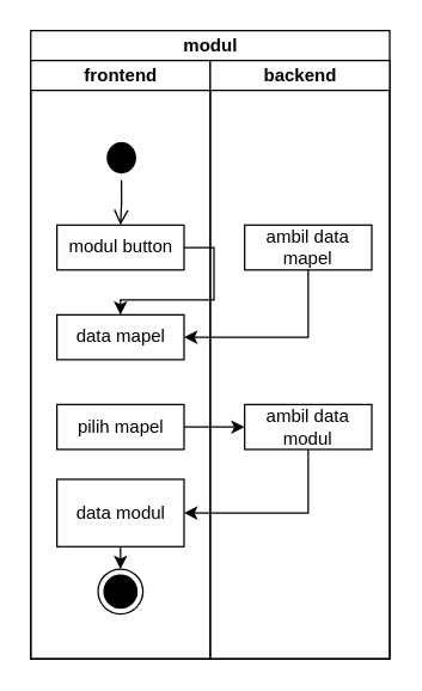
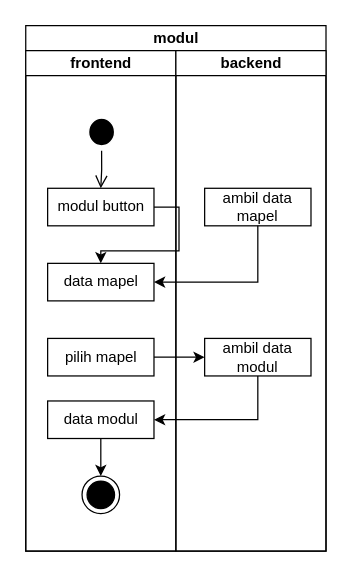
  <mxCell id="0" />
  <mxCell id="1" parent="0" />
  <mxCell id="2" value="modul" style="swimlane;childLayout=stackLayout;resizeParent=1;resizeParentMax=0;startSize=20;html=1;" parent="1" vertex="1"><mxGeometry x="20" y="20" width="240" height="420" as="geometry" /></mxCell>
  <mxCell id="3" value="frontend" style="swimlane;startSize=20;html=1;" parent="2" vertex="1"><mxGeometry y="20" width="120" height="400" as="geometry" /></mxCell>
  <mxCell id="4" value="" style="ellipse;html=1;shape=startState;fillColor=#000000;strokeColor=#FFFFFF;" parent="3" vertex="1"><mxGeometry x="46.25" y="50" width="28.75" height="30" as="geometry" /></mxCell>
  <mxCell id="5" value="" style="edgeStyle=orthogonalEdgeStyle;html=1;verticalAlign=bottom;endArrow=open;endSize=8;strokeColor=#000000;rounded=0;" parent="3" source="4" edge="1"><mxGeometry relative="1" as="geometry"><mxPoint x="60.0" y="110" as="targetPoint" /></mxGeometry></mxCell>
  <mxCell id="6" value="modul button" style="html=1;whiteSpace=wrap;" parent="3" vertex="1"><mxGeometry x="17.5" y="110" width="85" height="30" as="geometry" /></mxCell>
  <mxCell id="7" value="data mapel" style="html=1;whiteSpace=wrap;" parent="3" vertex="1"><mxGeometry x="17.5" y="170" width="85" height="30" as="geometry" /></mxCell>
  <mxCell id="8" value="pilih mapel" style="html=1;whiteSpace=wrap;" parent="3" vertex="1"><mxGeometry x="17.5" y="230" width="85" height="30" as="geometry" /></mxCell>
  <mxCell id="9" style="edgeStyle=orthogonalEdgeStyle;rounded=0;orthogonalLoop=1;jettySize=auto;html=1;exitX=0.5;exitY=1;exitDx=0;exitDy=0;entryX=0.5;entryY=0;entryDx=0;entryDy=0;" parent="3" source="10" target="11" edge="1"><mxGeometry relative="1" as="geometry" /></mxCell>
- <mxCell id="10" value="data modul" style="html=1;whiteSpace=wrap;" parent="3" vertex="1"><mxGeometry x="17.5" y="280" width="85" height="45" as="geometry" /></mxCell>
+ <mxCell id="10" value="data modul" style="html=1;whiteSpace=wrap;" parent="3" vertex="1"><mxGeometry x="17.5" y="280" width="85" height="30" as="geometry" /></mxCell>
  <mxCell id="11" value="" style="ellipse;html=1;shape=endState;fillColor=#000000;strokeColor=#000000;" parent="3" vertex="1"><mxGeometry x="45.0" y="340" width="30" height="30" as="geometry" /></mxCell>
  <mxCell id="12" value="backend" style="swimlane;startSize=20;html=1;" parent="2" vertex="1"><mxGeometry x="120" y="20" width="120" height="400" as="geometry" /></mxCell>
  <mxCell id="13" value="ambil data mapel" style="html=1;whiteSpace=wrap;" parent="12" vertex="1"><mxGeometry x="23" y="110" width="85" height="30" as="geometry" /></mxCell>
  <mxCell id="14" value="ambil data modul" style="html=1;whiteSpace=wrap;" parent="12" vertex="1"><mxGeometry x="23" y="230" width="85" height="30" as="geometry" /></mxCell>
  <mxCell id="15" style="edgeStyle=orthogonalEdgeStyle;rounded=0;orthogonalLoop=1;jettySize=auto;html=1;exitX=1;exitY=0.5;exitDx=0;exitDy=0;" parent="2" source="6" target="7" edge="1"><mxGeometry relative="1" as="geometry" /></mxCell>
  <mxCell id="16" style="edgeStyle=orthogonalEdgeStyle;rounded=0;orthogonalLoop=1;jettySize=auto;html=1;exitX=0.5;exitY=1;exitDx=0;exitDy=0;entryX=1;entryY=0.5;entryDx=0;entryDy=0;" parent="2" source="13" target="7" edge="1"><mxGeometry relative="1" as="geometry" /></mxCell>
  <mxCell id="17" style="edgeStyle=orthogonalEdgeStyle;rounded=0;orthogonalLoop=1;jettySize=auto;html=1;exitX=1;exitY=0.5;exitDx=0;exitDy=0;entryX=0;entryY=0.5;entryDx=0;entryDy=0;" parent="2" source="8" target="14" edge="1"><mxGeometry relative="1" as="geometry" /></mxCell>
  <mxCell id="18" style="edgeStyle=orthogonalEdgeStyle;rounded=0;orthogonalLoop=1;jettySize=auto;html=1;exitX=0.5;exitY=1;exitDx=0;exitDy=0;entryX=1;entryY=0.5;entryDx=0;entryDy=0;" parent="2" source="14" target="10" edge="1"><mxGeometry relative="1" as="geometry"><mxPoint x="100.0" y="340" as="targetPoint" /></mxGeometry></mxCell>
